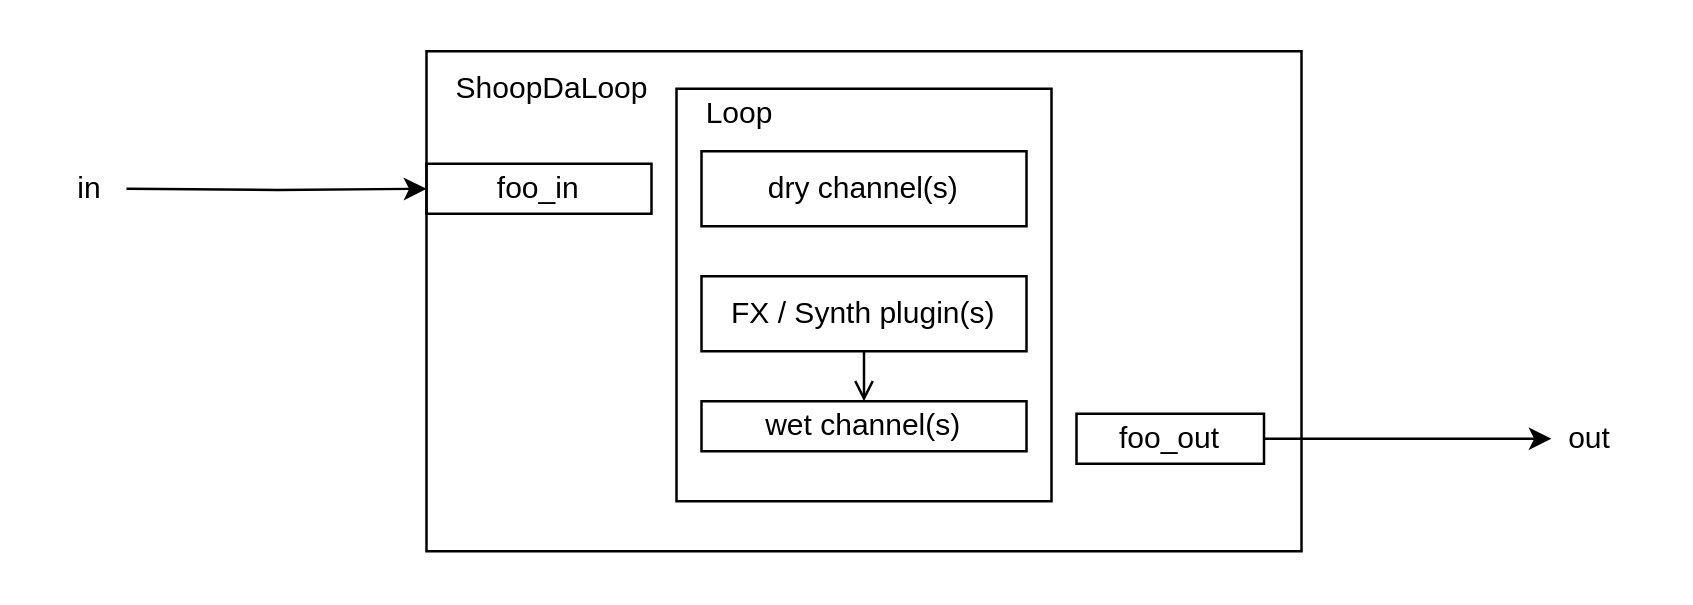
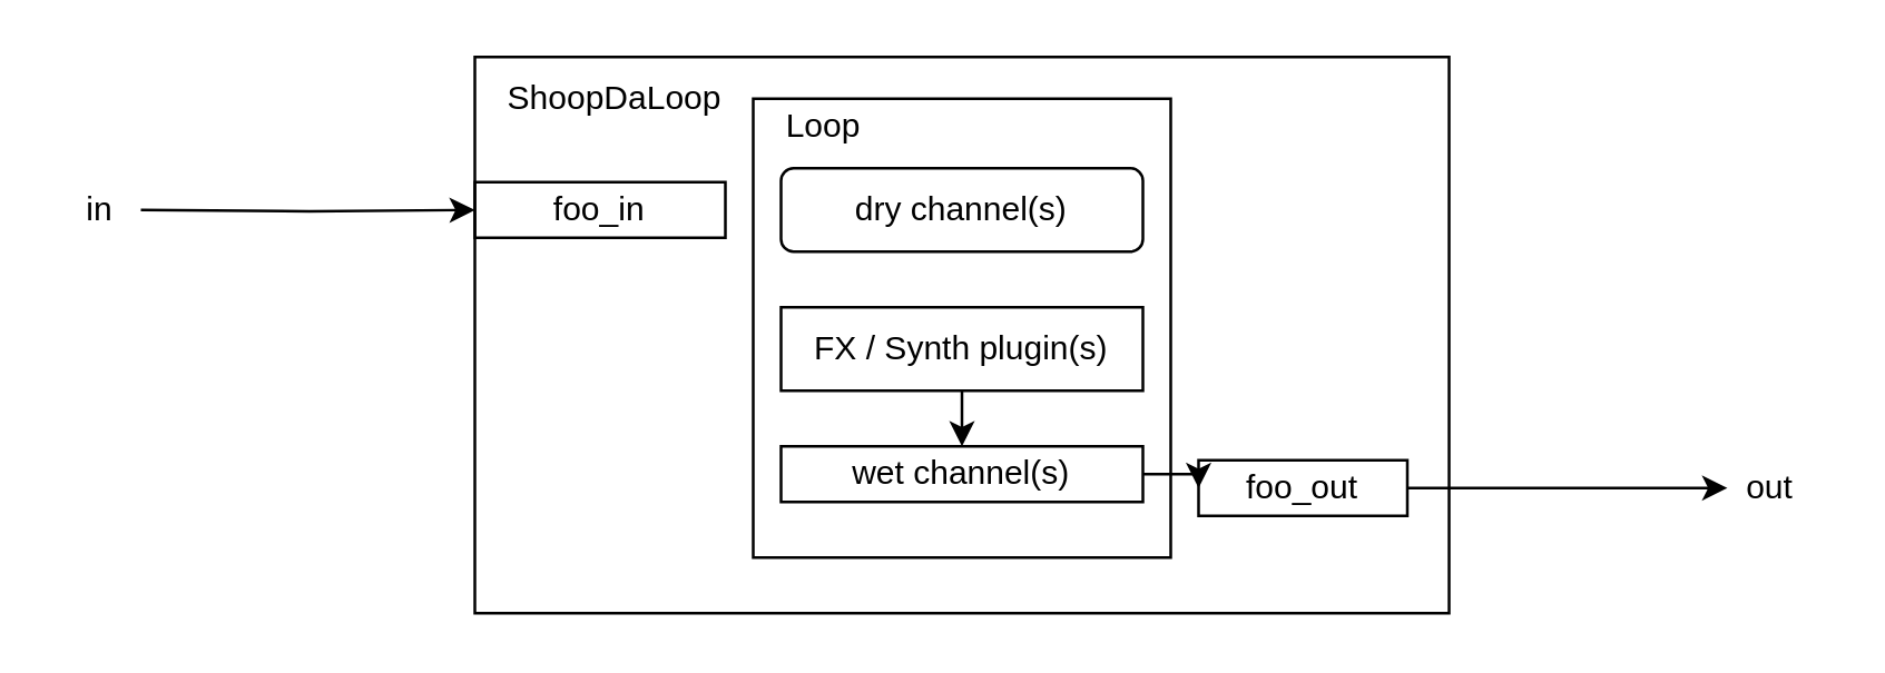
  <mxCell id="0" />
  <mxCell id="1" parent="0" />
- <mxCell id="2" value="dry channel(s)" style="rounded=0;whiteSpace=wrap;html=1;fillColor=none;" vertex="1" parent="1"><mxGeometry x="280" y="60" width="130" height="30" as="geometry" /></mxCell>
+ <mxCell id="2" value="dry channel(s)" style="whiteSpace=wrap;html=1;fillColor=none;rounded=1;" vertex="1" parent="1"><mxGeometry x="280" y="60" width="130" height="30" as="geometry" /></mxCell>
  <mxCell id="3" value="" style="rounded=0;whiteSpace=wrap;html=1;fillColor=none;" vertex="1" parent="1"><mxGeometry x="270" y="35" width="150" height="165" as="geometry" /></mxCell>
+ <mxCell id="4" style="edgeStyle=orthogonalEdgeStyle;rounded=0;orthogonalLoop=1;jettySize=auto;html=1;exitX=1;exitY=0.5;exitDx=0;exitDy=0;entryX=0;entryY=0.5;entryDx=0;entryDy=0;" edge="1" parent="1" source="5" target="12"><mxGeometry relative="1" as="geometry" /></mxCell>
  <mxCell id="5" value="wet channel(s)" style="rounded=0;whiteSpace=wrap;html=1;fillColor=none;" vertex="1" parent="1"><mxGeometry x="280" y="160" width="130" height="20" as="geometry" /></mxCell>
  <mxCell id="6" value="" style="rounded=0;whiteSpace=wrap;html=1;fillColor=none;" vertex="1" parent="1"><mxGeometry x="170" y="20" width="350" height="200" as="geometry" /></mxCell>
  <mxCell id="7" value="Loop" style="text;html=1;align=center;verticalAlign=middle;resizable=0;points=[];autosize=1;strokeColor=none;fillColor=none;" vertex="1" parent="1"><mxGeometry x="270" y="30" width="50" height="30" as="geometry" /></mxCell>
  <mxCell id="8" value="&lt;div&gt;ShoopDaLoop&lt;/div&gt;" style="text;html=1;align=center;verticalAlign=middle;resizable=0;points=[];autosize=1;strokeColor=none;fillColor=none;" vertex="1" parent="1"><mxGeometry x="170" y="20" width="100" height="30" as="geometry" /></mxCell>
  <mxCell id="9" style="edgeStyle=orthogonalEdgeStyle;rounded=0;orthogonalLoop=1;jettySize=auto;html=1;entryX=0;entryY=0.5;entryDx=0;entryDy=0;" edge="1" parent="1" target="10"><mxGeometry relative="1" as="geometry"><mxPoint x="20" y="75" as="targetPoint" /><mxPoint x="50" y="75" as="sourcePoint" /></mxGeometry></mxCell>
  <mxCell id="10" value="foo_in" style="rounded=0;whiteSpace=wrap;html=1;fillColor=none;" vertex="1" parent="1"><mxGeometry x="170" y="65" width="90" height="20" as="geometry" /></mxCell>
  <mxCell id="11" style="edgeStyle=orthogonalEdgeStyle;rounded=0;orthogonalLoop=1;jettySize=auto;html=1;exitX=1;exitY=0.5;exitDx=0;exitDy=0;" edge="1" parent="1" source="12"><mxGeometry relative="1" as="geometry"><mxPoint x="620" y="175" as="targetPoint" /></mxGeometry></mxCell>
  <mxCell id="12" value="foo_out" style="rounded=0;whiteSpace=wrap;html=1;fillColor=none;" vertex="1" parent="1"><mxGeometry x="430" y="165" width="75" height="20" as="geometry" /></mxCell>
  <mxCell id="13" value="in" style="text;html=1;align=center;verticalAlign=middle;resizable=0;points=[];autosize=1;strokeColor=none;fillColor=none;" vertex="1" parent="1"><mxGeometry x="20" y="60" width="30" height="30" as="geometry" /></mxCell>
  <mxCell id="14" value="out" style="text;html=1;align=center;verticalAlign=middle;resizable=0;points=[];autosize=1;strokeColor=none;fillColor=none;" vertex="1" parent="1"><mxGeometry x="615" y="160" width="40" height="30" as="geometry" /></mxCell>
- <mxCell id="15" style="edgeStyle=orthogonalEdgeStyle;rounded=0;orthogonalLoop=1;jettySize=auto;html=1;exitX=0.5;exitY=1;exitDx=0;exitDy=0;entryX=0.5;entryY=0;entryDx=0;entryDy=0;endArrow=open;" edge="1" parent="1" source="16" target="5"><mxGeometry relative="1" as="geometry" /></mxCell>
+ <mxCell id="15" style="edgeStyle=orthogonalEdgeStyle;rounded=0;orthogonalLoop=1;jettySize=auto;html=1;exitX=0.5;exitY=1;exitDx=0;exitDy=0;entryX=0.5;entryY=0;entryDx=0;entryDy=0;" edge="1" parent="1" source="16" target="5"><mxGeometry relative="1" as="geometry" /></mxCell>
  <mxCell id="16" value="FX / Synth plugin(s)" style="rounded=0;whiteSpace=wrap;html=1;fillColor=none;" vertex="1" parent="1"><mxGeometry x="280" y="110" width="130" height="30" as="geometry" /></mxCell>
